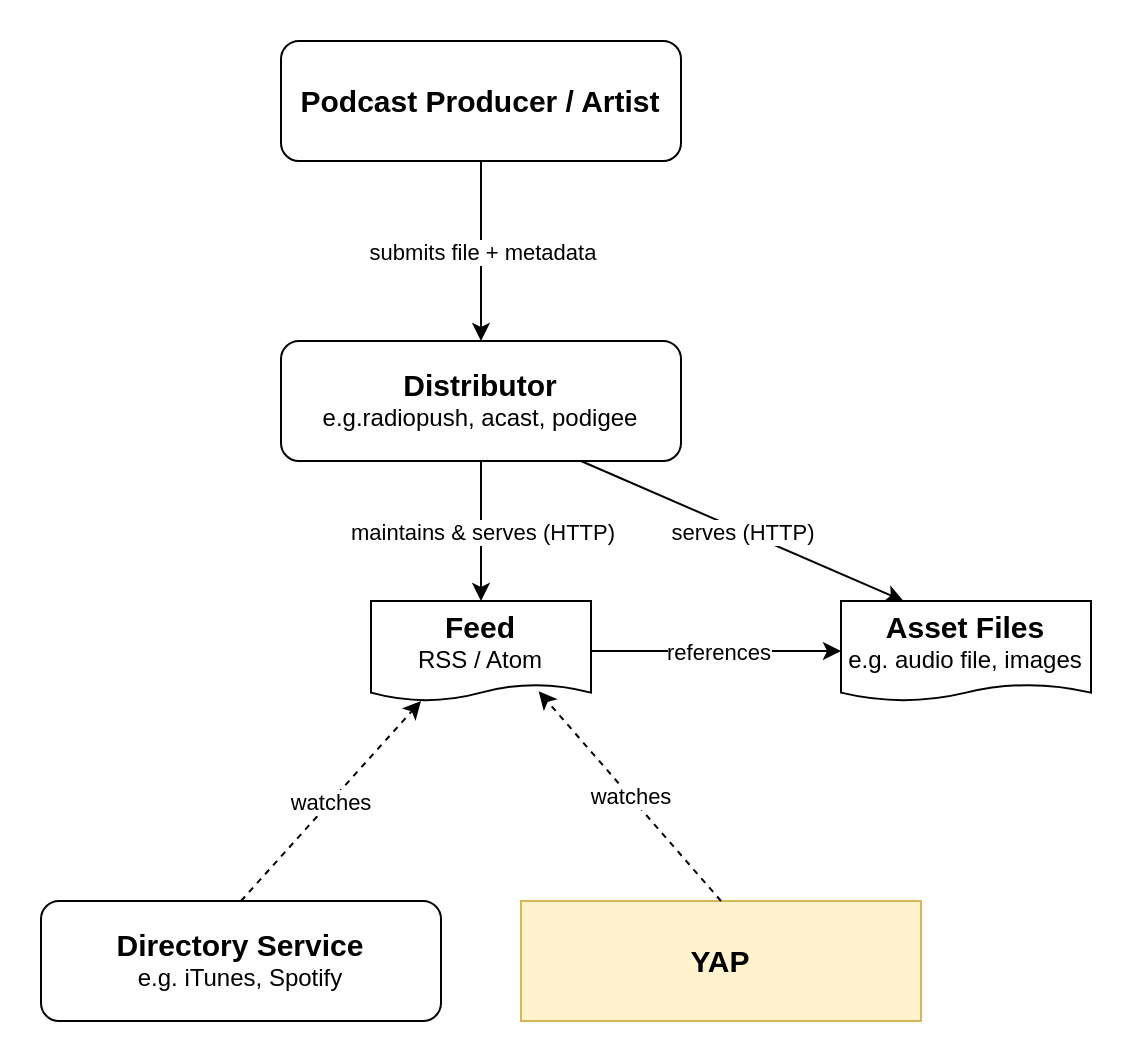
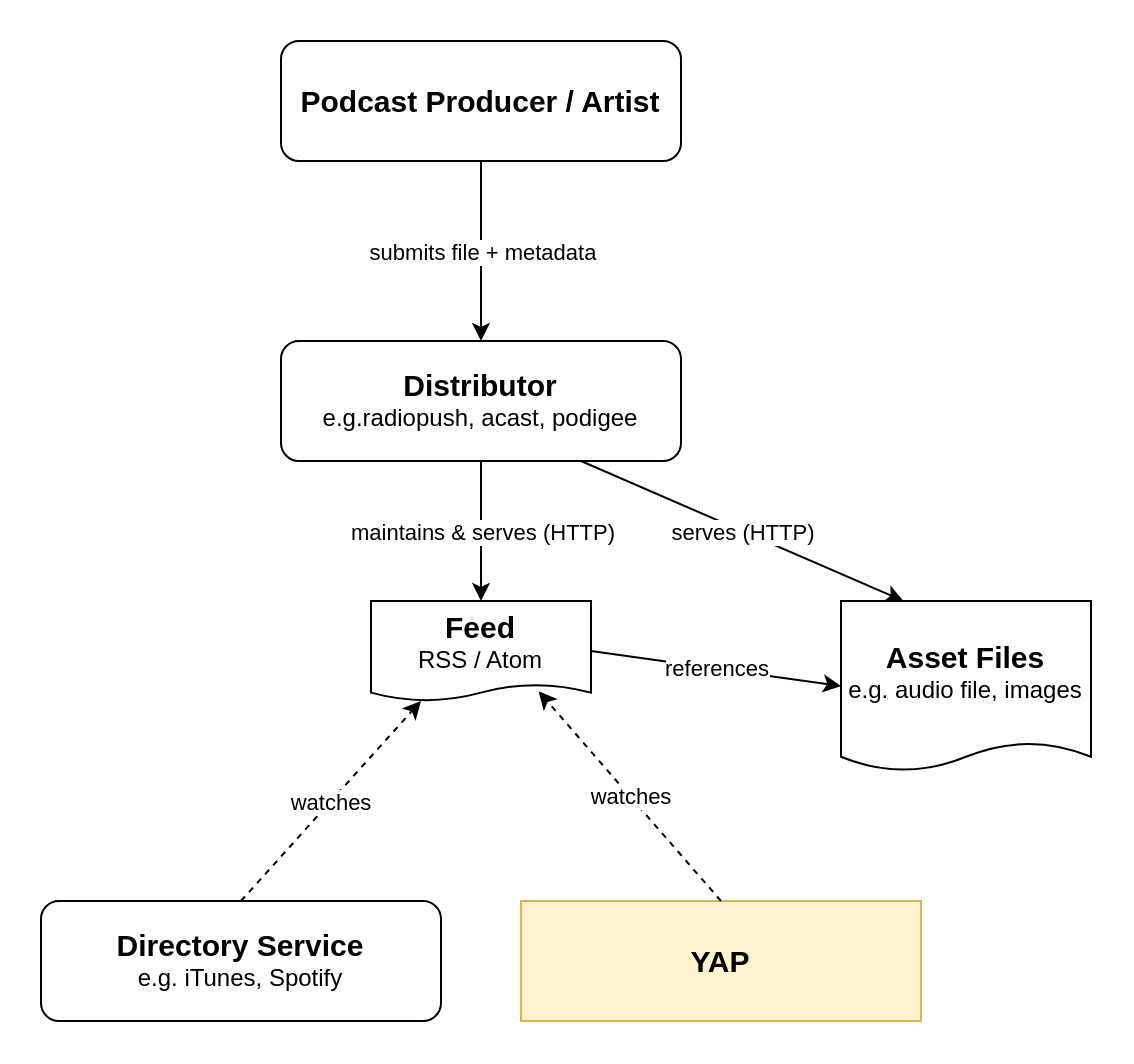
  <mxCell id="0" />
  <mxCell id="1" parent="0" />
  <mxCell id="2" value="&lt;font style=&quot;font-size: 15px&quot;&gt;&lt;b&gt;Podcast Producer / Artist&lt;/b&gt;&lt;/font&gt;" style="rounded=1;whiteSpace=wrap;html=1;" vertex="1" parent="1"><mxGeometry x="140" y="20" width="200" height="60" as="geometry" /></mxCell>
  <mxCell id="3" value="&lt;div&gt;&lt;font size=&quot;1&quot;&gt;&lt;b style=&quot;font-size: 15px&quot;&gt;Distributor&lt;/b&gt;&lt;/font&gt;&lt;/div&gt;e.g.radiopush, acast, podigee" style="rounded=1;whiteSpace=wrap;html=1;" vertex="1" parent="1"><mxGeometry x="140" y="170" width="200" height="60" as="geometry" /></mxCell>
  <mxCell id="4" value="&lt;div style=&quot;font-size: 15px&quot;&gt;&lt;b&gt;Feed&lt;/b&gt;&lt;/div&gt;RSS / Atom" style="shape=document;whiteSpace=wrap;html=1;boundedLbl=1;size=0.167;" vertex="1" parent="1"><mxGeometry x="185" y="300" width="110" height="50" as="geometry" /></mxCell>
- <mxCell id="5" value="&lt;div&gt;&lt;font size=&quot;1&quot;&gt;&lt;b style=&quot;font-size: 15px&quot;&gt;Asset Files&lt;/b&gt;&lt;/font&gt;&lt;/div&gt;&lt;div&gt;e.g. audio file, images&lt;br&gt;&lt;/div&gt;" style="shape=document;whiteSpace=wrap;html=1;boundedLbl=1;size=0.167;" vertex="1" parent="1"><mxGeometry x="420" y="300" width="125" height="50" as="geometry" /></mxCell>
+ <mxCell id="5" value="&lt;div&gt;&lt;font size=&quot;1&quot;&gt;&lt;b style=&quot;font-size: 15px&quot;&gt;Asset Files&lt;/b&gt;&lt;/font&gt;&lt;/div&gt;&lt;div&gt;e.g. audio file, images&lt;br&gt;&lt;/div&gt;" style="shape=document;whiteSpace=wrap;html=1;boundedLbl=1;size=0.167;" vertex="1" parent="1"><mxGeometry x="420" y="300" width="125" height="85" as="geometry" /></mxCell>
  <mxCell id="6" value="&lt;div&gt;&lt;font size=&quot;1&quot;&gt;&lt;b style=&quot;font-size: 15px&quot;&gt;Directory Service&lt;/b&gt;&lt;/font&gt;&lt;/div&gt;&lt;div&gt;e.g. iTunes, Spotify&lt;br&gt;&lt;/div&gt;" style="rounded=1;whiteSpace=wrap;html=1;" vertex="1" parent="1"><mxGeometry x="20" y="450" width="200" height="60" as="geometry" /></mxCell>
  <mxCell id="7" value="" style="endArrow=classic;html=1;rounded=0;exitX=0.5;exitY=0;exitDx=0;exitDy=0;dashed=1;" edge="1" parent="1" source="6"><mxGeometry relative="1" as="geometry"><mxPoint x="210" y="320" as="sourcePoint" /><mxPoint x="210" y="350" as="targetPoint" /></mxGeometry></mxCell>
  <mxCell id="8" value="watches" style="edgeLabel;resizable=0;html=1;align=center;verticalAlign=middle;" connectable="0" vertex="1" parent="7"><mxGeometry relative="1" as="geometry" /></mxCell>
  <mxCell id="9" value="" style="endArrow=classic;html=1;rounded=0;exitX=0.5;exitY=1;exitDx=0;exitDy=0;entryX=0.5;entryY=0;entryDx=0;entryDy=0;" edge="1" parent="1" source="3" target="4"><mxGeometry relative="1" as="geometry"><mxPoint x="210" y="320" as="sourcePoint" /><mxPoint x="310" y="320" as="targetPoint" /></mxGeometry></mxCell>
  <mxCell id="10" value="maintains &amp;amp; serves (HTTP)" style="edgeLabel;resizable=0;html=1;align=center;verticalAlign=middle;" connectable="0" vertex="1" parent="9"><mxGeometry relative="1" as="geometry" /></mxCell>
  <mxCell id="11" value="" style="endArrow=classic;html=1;rounded=0;exitX=0.75;exitY=1;exitDx=0;exitDy=0;entryX=0.25;entryY=0;entryDx=0;entryDy=0;" edge="1" parent="1" source="3" target="5"><mxGeometry relative="1" as="geometry"><mxPoint x="210" y="320" as="sourcePoint" /><mxPoint x="310" y="320" as="targetPoint" /></mxGeometry></mxCell>
  <mxCell id="12" value="serves (HTTP)" style="edgeLabel;resizable=0;html=1;align=center;verticalAlign=middle;" connectable="0" vertex="1" parent="11"><mxGeometry relative="1" as="geometry" /></mxCell>
  <mxCell id="13" value="" style="endArrow=classic;html=1;rounded=0;exitX=0.5;exitY=1;exitDx=0;exitDy=0;" edge="1" parent="1" source="2" target="3"><mxGeometry relative="1" as="geometry"><mxPoint x="210" y="320" as="sourcePoint" /><mxPoint x="310" y="320" as="targetPoint" /></mxGeometry></mxCell>
  <mxCell id="14" value="submits file + metadata" style="edgeLabel;resizable=0;html=1;align=center;verticalAlign=middle;" connectable="0" vertex="1" parent="13"><mxGeometry relative="1" as="geometry" /></mxCell>
  <mxCell id="15" value="" style="endArrow=classic;html=1;rounded=0;exitX=1;exitY=0.5;exitDx=0;exitDy=0;entryX=0;entryY=0.5;entryDx=0;entryDy=0;dashed=0;dashPattern=1 4;" edge="1" parent="1" source="4" target="5"><mxGeometry relative="1" as="geometry"><mxPoint x="290" y="320" as="sourcePoint" /><mxPoint x="390" y="320" as="targetPoint" /></mxGeometry></mxCell>
  <mxCell id="16" value="references" style="edgeLabel;resizable=0;html=1;align=center;verticalAlign=middle;" connectable="0" vertex="1" parent="15"><mxGeometry relative="1" as="geometry" /></mxCell>
  <mxCell id="17" value="&lt;font style=&quot;font-size: 15px&quot;&gt;&lt;b&gt;YAP&lt;/b&gt;&lt;/font&gt;" style="whiteSpace=wrap;html=1;fillColor=#fff2cc;strokeColor=#d6b656;rounded=0;" vertex="1" parent="1"><mxGeometry x="260" y="450" width="200" height="60" as="geometry" /></mxCell>
  <mxCell id="18" value="" style="endArrow=classic;html=1;rounded=0;exitX=0.5;exitY=0;exitDx=0;exitDy=0;entryX=0.762;entryY=0.903;entryDx=0;entryDy=0;entryPerimeter=0;dashed=1;" edge="1" parent="1" source="17" target="4"><mxGeometry relative="1" as="geometry"><mxPoint x="220" y="370" as="sourcePoint" /><mxPoint x="320" y="370" as="targetPoint" /></mxGeometry></mxCell>
  <mxCell id="19" value="watches" style="edgeLabel;resizable=0;html=1;align=center;verticalAlign=middle;" connectable="0" vertex="1" parent="18"><mxGeometry relative="1" as="geometry" /></mxCell>
